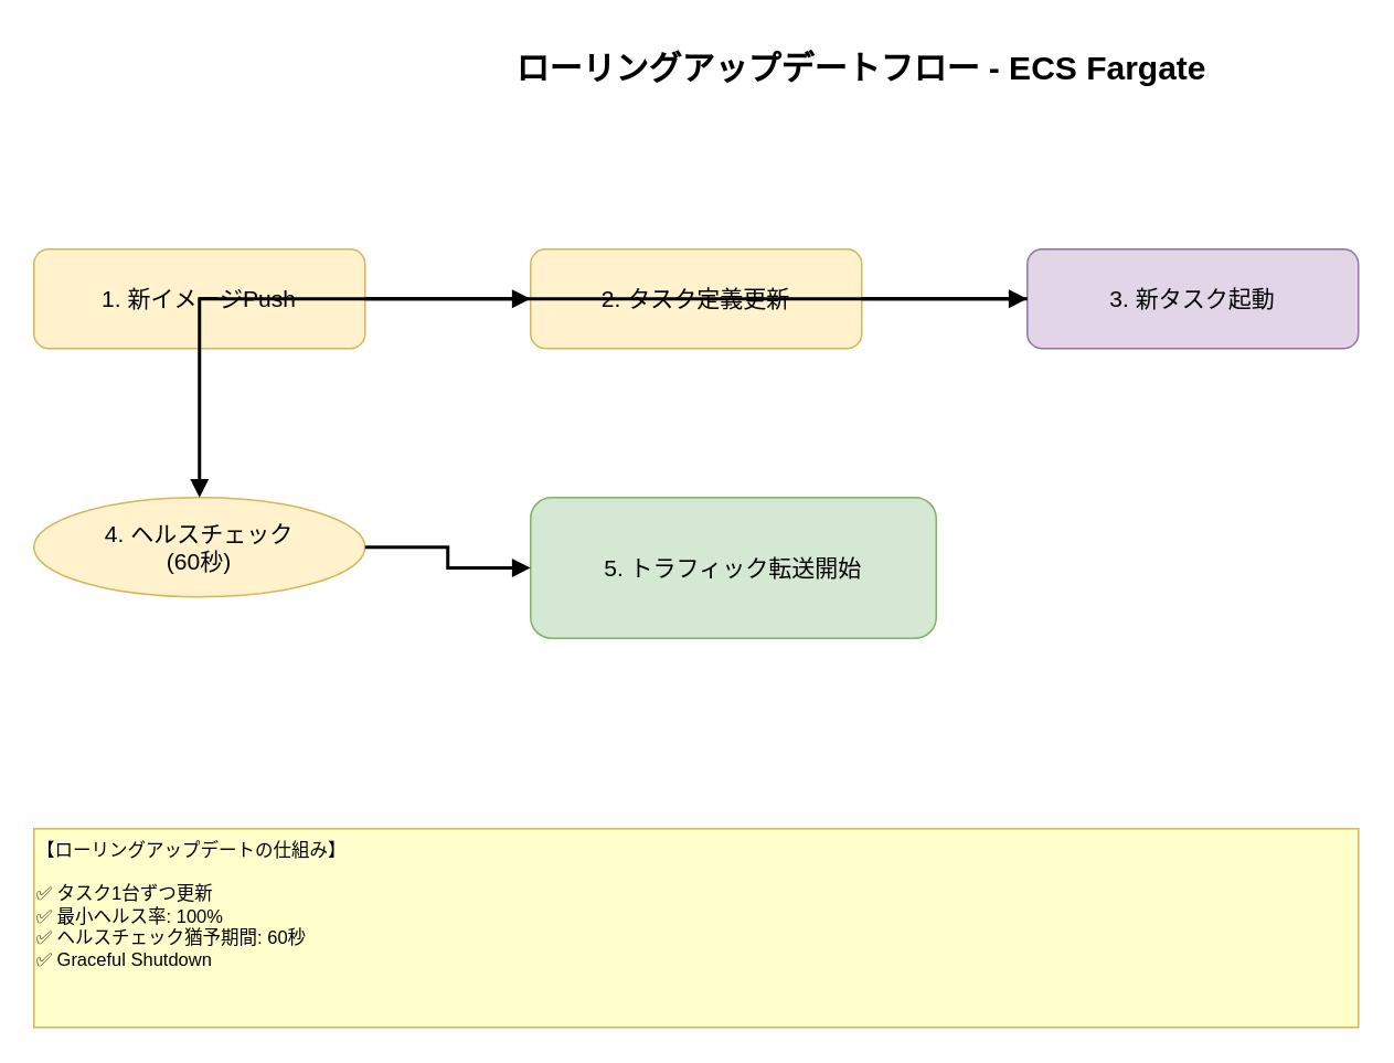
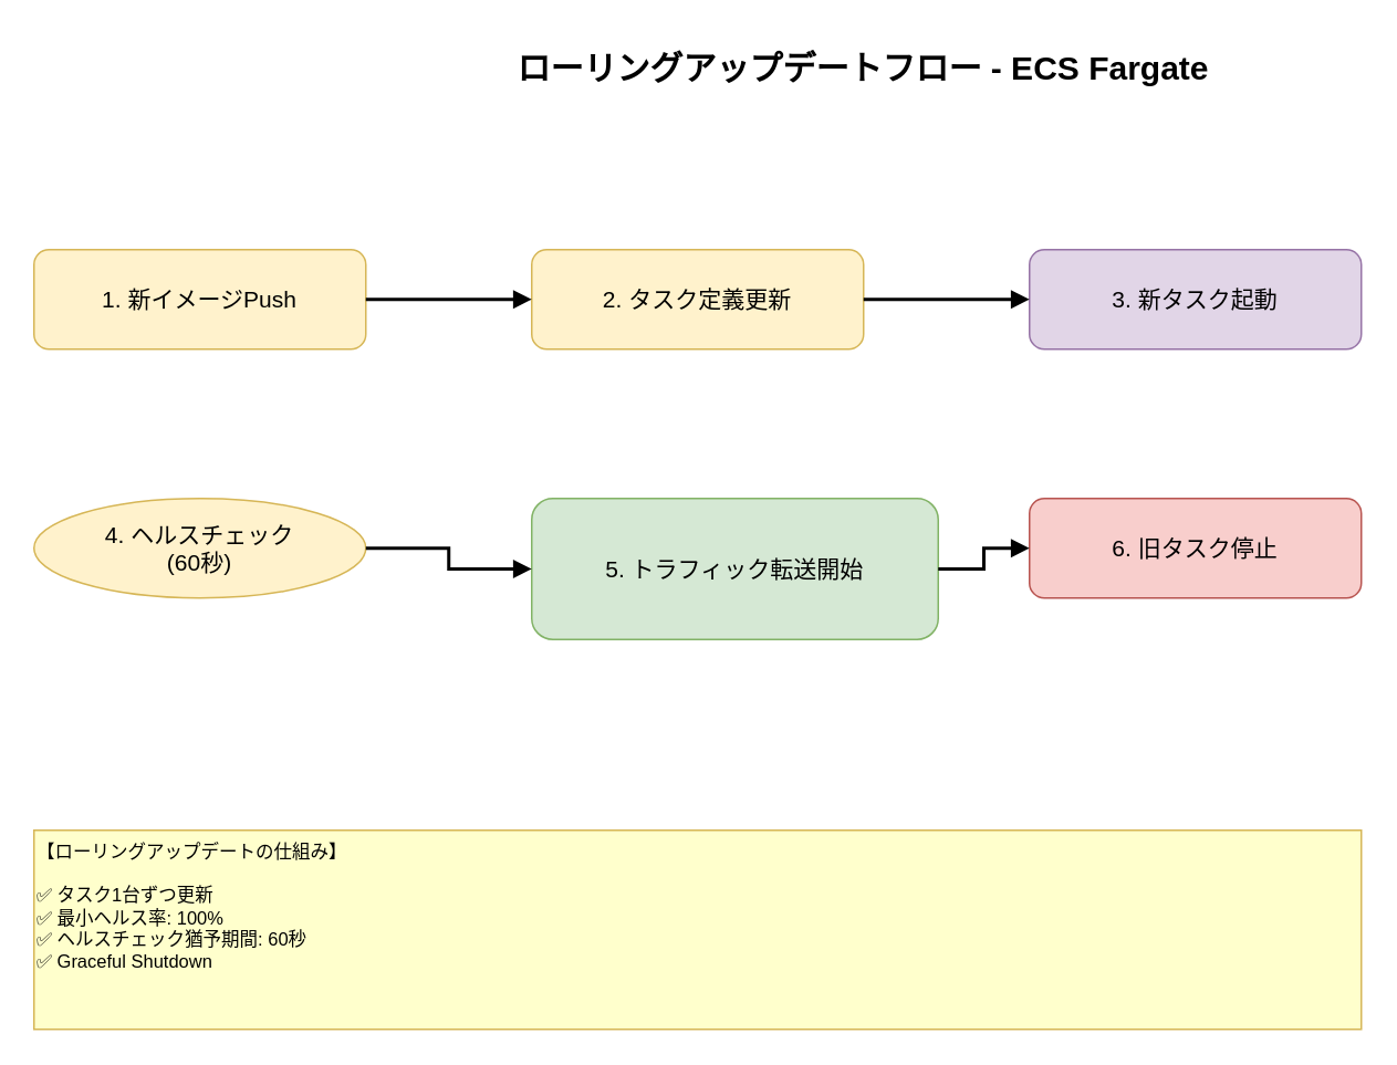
  <mxCell id="0" />
  <mxCell id="1" parent="0" />
  <mxCell id="2" value="ローリングアップデートフロー - ECS Fargate" style="text;html=1;strokeColor=none;fillColor=none;align=center;verticalAlign=middle;whiteSpace=wrap;rounded=0;fontSize=20;fontStyle=1" vertex="1" parent="1"><mxGeometry x="220" y="20" width="600" height="40" as="geometry" /></mxCell>
  <mxCell id="3" value="1. 新イメージPush" style="rounded=1;whiteSpace=wrap;html=1;fillColor=#fff2cc;strokeColor=#d6b656;fontSize=14;" vertex="1" parent="1"><mxGeometry x="20" y="150" width="200" height="60" as="geometry" /></mxCell>
  <mxCell id="4" value="2. タスク定義更新" style="rounded=1;whiteSpace=wrap;html=1;fillColor=#fff2cc;strokeColor=#d6b656;fontSize=14;" vertex="1" parent="1"><mxGeometry x="320" y="150" width="200" height="60" as="geometry" /></mxCell>
  <mxCell id="5" value="3. 新タスク起動" style="rounded=1;whiteSpace=wrap;html=1;fillColor=#e1d5e7;strokeColor=#9673a6;fontSize=14;" vertex="1" parent="1"><mxGeometry x="620" y="150" width="200" height="60" as="geometry" /></mxCell>
  <mxCell id="6" value="4. ヘルスチェック&#10;(60秒)" style="ellipse;whiteSpace=wrap;html=1;fillColor=#fff2cc;strokeColor=#d6b656;fontSize=14;" vertex="1" parent="1"><mxGeometry x="20" y="300" width="200" height="60" as="geometry" /></mxCell>
  <mxCell id="7" value="5. トラフィック転送開始" style="rounded=1;whiteSpace=wrap;html=1;fillColor=#d5e8d4;strokeColor=#82b366;fontSize=14;" vertex="1" parent="1"><mxGeometry x="320" y="300" width="245" height="85" as="geometry" /></mxCell>
+ <mxCell id="8" value="6. 旧タスク停止" style="rounded=1;whiteSpace=wrap;html=1;fillColor=#f8cecc;strokeColor=#b85450;fontSize=14;" vertex="1" parent="1"><mxGeometry x="620" y="300" width="200" height="60" as="geometry" /></mxCell>
  <mxCell id="9" style="edgeStyle=orthogonalEdgeStyle;rounded=0;orthogonalLoop=1;jettySize=auto;html=1;strokeWidth=2;endArrow=block;endFill=1;" edge="1" parent="1" source="3" target="4"><mxGeometry relative="1" as="geometry" /></mxCell>
  <mxCell id="10" style="edgeStyle=orthogonalEdgeStyle;rounded=0;orthogonalLoop=1;jettySize=auto;html=1;strokeWidth=2;endArrow=block;endFill=1;" edge="1" parent="1" source="4" target="5"><mxGeometry relative="1" as="geometry" /></mxCell>
- <mxCell id="11" style="edgeStyle=orthogonalEdgeStyle;rounded=0;orthogonalLoop=1;jettySize=auto;html=1;strokeWidth=2;endArrow=block;endFill=1;" edge="1" parent="1" source="5" target="6"><mxGeometry relative="1" as="geometry" /></mxCell>
  <mxCell id="12" style="edgeStyle=orthogonalEdgeStyle;rounded=0;orthogonalLoop=1;jettySize=auto;html=1;strokeWidth=2;endArrow=block;endFill=1;" edge="1" parent="1" source="6" target="7"><mxGeometry relative="1" as="geometry" /></mxCell>
+ <mxCell id="13" style="edgeStyle=orthogonalEdgeStyle;rounded=0;orthogonalLoop=1;jettySize=auto;html=1;strokeWidth=2;endArrow=block;endFill=1;" edge="1" parent="1" source="7" target="8"><mxGeometry relative="1" as="geometry" /></mxCell>
  <mxCell id="14" value="【ローリングアップデートの仕組み】&#10;&#10;✅ タスク1台ずつ更新&#10;✅ 最小ヘルス率: 100%&#10;✅ ヘルスチェック猶予期間: 60秒&#10;✅ Graceful Shutdown" style="rounded=0;whiteSpace=wrap;html=1;fillColor=#ffffcc;strokeColor=#d6b656;align=left;verticalAlign=top;fontSize=11;" vertex="1" parent="1"><mxGeometry x="20" y="500" width="800" height="120" as="geometry" /></mxCell>
